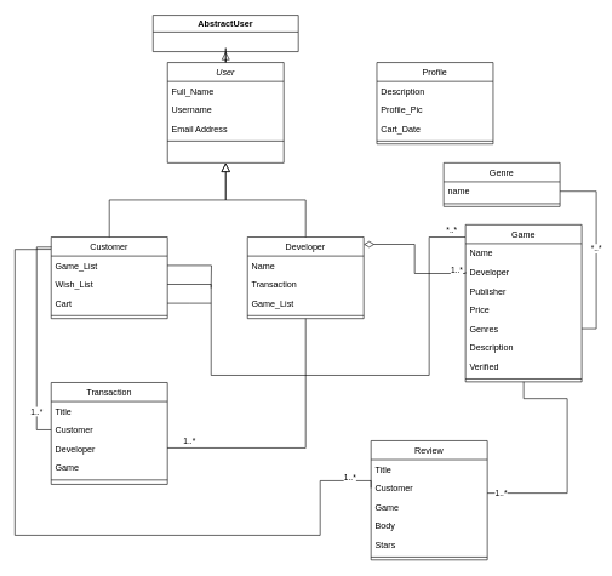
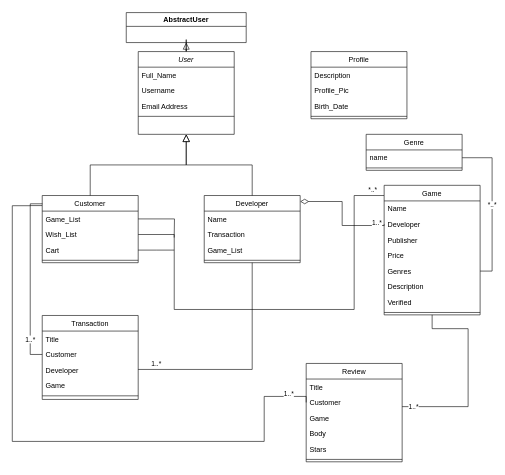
  <mxCell id="0" />
  <mxCell id="1" parent="0" />
  <mxCell id="2" style="edgeStyle=orthogonalEdgeStyle;rounded=0;orthogonalLoop=1;jettySize=auto;html=1;entryX=0.5;entryY=1;entryDx=0;entryDy=0;endArrow=block;endFill=0;startSize=6;endSize=9;" parent="1" source="3" target="27" edge="1"><mxGeometry relative="1" as="geometry" /></mxCell>
  <mxCell id="3" value="User" style="swimlane;fontStyle=2;align=center;verticalAlign=top;childLayout=stackLayout;horizontal=1;startSize=26;horizontalStack=0;resizeParent=1;resizeLast=0;collapsible=1;marginBottom=0;rounded=0;shadow=0;strokeWidth=1;" parent="1" vertex="1"><mxGeometry x="230" y="85" width="160" height="138" as="geometry"><mxRectangle x="230" y="140" width="160" height="26" as="alternateBounds" /></mxGeometry></mxCell>
  <mxCell id="4" value="Full_Name" style="text;align=left;verticalAlign=top;spacingLeft=4;spacingRight=4;overflow=hidden;rotatable=0;points=[[0,0.5],[1,0.5]];portConstraint=eastwest;" parent="3" vertex="1"><mxGeometry y="26" width="160" height="26" as="geometry" /></mxCell>
  <mxCell id="5" value="Username" style="text;align=left;verticalAlign=top;spacingLeft=4;spacingRight=4;overflow=hidden;rotatable=0;points=[[0,0.5],[1,0.5]];portConstraint=eastwest;rounded=0;shadow=0;html=0;" parent="3" vertex="1"><mxGeometry y="52" width="160" height="26" as="geometry" /></mxCell>
  <mxCell id="6" value="Email Address" style="text;align=left;verticalAlign=top;spacingLeft=4;spacingRight=4;overflow=hidden;rotatable=0;points=[[0,0.5],[1,0.5]];portConstraint=eastwest;rounded=0;shadow=0;html=0;" parent="3" vertex="1"><mxGeometry y="78" width="160" height="26" as="geometry" /></mxCell>
  <mxCell id="7" value="" style="line;html=1;strokeWidth=1;align=left;verticalAlign=middle;spacingTop=-1;spacingLeft=3;spacingRight=3;rotatable=0;labelPosition=right;points=[];portConstraint=eastwest;" parent="3" vertex="1"><mxGeometry y="104" width="160" height="8" as="geometry" /></mxCell>
  <mxCell id="8" value="Customer" style="swimlane;fontStyle=0;align=center;verticalAlign=top;childLayout=stackLayout;horizontal=1;startSize=26;horizontalStack=0;resizeParent=1;resizeLast=0;collapsible=1;marginBottom=0;rounded=0;shadow=0;strokeWidth=1;" parent="1" vertex="1"><mxGeometry x="69.91" y="325" width="160" height="112" as="geometry"><mxRectangle x="130" y="380" width="160" height="26" as="alternateBounds" /></mxGeometry></mxCell>
  <mxCell id="9" value="Game_List" style="text;align=left;verticalAlign=top;spacingLeft=4;spacingRight=4;overflow=hidden;rotatable=0;points=[[0,0.5],[1,0.5]];portConstraint=eastwest;" parent="8" vertex="1"><mxGeometry y="26" width="160" height="26" as="geometry" /></mxCell>
  <mxCell id="10" value="Wish_List" style="text;align=left;verticalAlign=top;spacingLeft=4;spacingRight=4;overflow=hidden;rotatable=0;points=[[0,0.5],[1,0.5]];portConstraint=eastwest;rounded=0;shadow=0;html=0;" parent="8" vertex="1"><mxGeometry y="52" width="160" height="26" as="geometry" /></mxCell>
  <mxCell id="11" value="Cart" style="text;align=left;verticalAlign=top;spacingLeft=4;spacingRight=4;overflow=hidden;rotatable=0;points=[[0,0.5],[1,0.5]];portConstraint=eastwest;rounded=0;shadow=0;html=0;" parent="8" vertex="1"><mxGeometry y="78" width="160" height="26" as="geometry" /></mxCell>
  <mxCell id="12" value="" style="line;html=1;strokeWidth=1;align=left;verticalAlign=middle;spacingTop=-1;spacingLeft=3;spacingRight=3;rotatable=0;labelPosition=right;points=[];portConstraint=eastwest;" parent="8" vertex="1"><mxGeometry y="104" width="160" height="8" as="geometry" /></mxCell>
  <mxCell id="13" value="" style="endArrow=block;endSize=10;endFill=0;shadow=0;strokeWidth=1;rounded=0;edgeStyle=elbowEdgeStyle;elbow=vertical;" parent="1" source="8" target="3" edge="1"><mxGeometry width="160" relative="1" as="geometry"><mxPoint x="210" y="168" as="sourcePoint" /><mxPoint x="210" y="168" as="targetPoint" /></mxGeometry></mxCell>
  <mxCell id="14" style="edgeStyle=orthogonalEdgeStyle;rounded=0;orthogonalLoop=1;jettySize=auto;html=1;endArrow=none;endFill=0;startSize=6;endSize=9;" parent="1" source="16" target="53" edge="1"><mxGeometry relative="1" as="geometry"><Array as="points"><mxPoint x="420" y="615" /></Array></mxGeometry></mxCell>
  <mxCell id="15" value="1..* " style="edgeLabel;html=1;align=center;verticalAlign=middle;resizable=0;points=[];" parent="14" vertex="1" connectable="0"><mxGeometry x="0.864" y="1" relative="1" as="geometry"><mxPoint x="4" y="-11" as="offset" /></mxGeometry></mxCell>
  <mxCell id="16" value="Developer" style="swimlane;fontStyle=0;align=center;verticalAlign=top;childLayout=stackLayout;horizontal=1;startSize=26;horizontalStack=0;resizeParent=1;resizeLast=0;collapsible=1;marginBottom=0;rounded=0;shadow=0;strokeWidth=1;" parent="1" vertex="1"><mxGeometry x="340" y="325" width="160" height="112" as="geometry"><mxRectangle x="340" y="380" width="170" height="26" as="alternateBounds" /></mxGeometry></mxCell>
  <mxCell id="17" value="Name" style="text;align=left;verticalAlign=top;spacingLeft=4;spacingRight=4;overflow=hidden;rotatable=0;points=[[0,0.5],[1,0.5]];portConstraint=eastwest;" parent="16" vertex="1"><mxGeometry y="26" width="160" height="26" as="geometry" /></mxCell>
  <mxCell id="18" value="Transaction" style="text;align=left;verticalAlign=top;spacingLeft=4;spacingRight=4;overflow=hidden;rotatable=0;points=[[0,0.5],[1,0.5]];portConstraint=eastwest;rounded=0;shadow=0;html=0;" parent="16" vertex="1"><mxGeometry y="52" width="160" height="26" as="geometry" /></mxCell>
  <mxCell id="19" value="Game_List" style="text;align=left;verticalAlign=top;spacingLeft=4;spacingRight=4;overflow=hidden;rotatable=0;points=[[0,0.5],[1,0.5]];portConstraint=eastwest;" parent="16" vertex="1"><mxGeometry y="78" width="160" height="26" as="geometry" /></mxCell>
  <mxCell id="20" value="" style="line;html=1;strokeWidth=1;align=left;verticalAlign=middle;spacingTop=-1;spacingLeft=3;spacingRight=3;rotatable=0;labelPosition=right;points=[];portConstraint=eastwest;" parent="16" vertex="1"><mxGeometry y="104" width="160" height="8" as="geometry" /></mxCell>
  <mxCell id="21" value="" style="endArrow=block;endSize=10;endFill=0;shadow=0;strokeWidth=1;rounded=0;edgeStyle=elbowEdgeStyle;elbow=vertical;" parent="1" source="16" target="3" edge="1"><mxGeometry width="160" relative="1" as="geometry"><mxPoint x="220" y="338" as="sourcePoint" /><mxPoint x="320" y="236" as="targetPoint" /></mxGeometry></mxCell>
  <mxCell id="22" value="Profile" style="swimlane;fontStyle=0;align=center;verticalAlign=top;childLayout=stackLayout;horizontal=1;startSize=26;horizontalStack=0;resizeParent=1;resizeLast=0;collapsible=1;marginBottom=0;rounded=0;shadow=0;strokeWidth=1;" parent="1" vertex="1"><mxGeometry x="518" y="85" width="160" height="112" as="geometry"><mxRectangle x="550" y="140" width="160" height="26" as="alternateBounds" /></mxGeometry></mxCell>
  <mxCell id="23" value="Description" style="text;align=left;verticalAlign=top;spacingLeft=4;spacingRight=4;overflow=hidden;rotatable=0;points=[[0,0.5],[1,0.5]];portConstraint=eastwest;" parent="22" vertex="1"><mxGeometry y="26" width="160" height="26" as="geometry" /></mxCell>
  <mxCell id="24" value="Profile_Pic" style="text;align=left;verticalAlign=top;spacingLeft=4;spacingRight=4;overflow=hidden;rotatable=0;points=[[0,0.5],[1,0.5]];portConstraint=eastwest;rounded=0;shadow=0;html=0;" parent="22" vertex="1"><mxGeometry y="52" width="160" height="26" as="geometry" /></mxCell>
- <mxCell id="25" value="Cart_Date" style="text;align=left;verticalAlign=top;spacingLeft=4;spacingRight=4;overflow=hidden;rotatable=0;points=[[0,0.5],[1,0.5]];portConstraint=eastwest;rounded=0;shadow=0;html=0;" parent="22" vertex="1"><mxGeometry y="78" width="160" height="26" as="geometry" /></mxCell>
+ <mxCell id="25" value="Birth_Date" style="text;align=left;verticalAlign=top;spacingLeft=4;spacingRight=4;overflow=hidden;rotatable=0;points=[[0,0.5],[1,0.5]];portConstraint=eastwest;rounded=0;shadow=0;html=0;" parent="22" vertex="1"><mxGeometry y="78" width="160" height="26" as="geometry" /></mxCell>
  <mxCell id="26" value="" style="line;html=1;strokeWidth=1;align=left;verticalAlign=middle;spacingTop=-1;spacingLeft=3;spacingRight=3;rotatable=0;labelPosition=right;points=[];portConstraint=eastwest;" parent="22" vertex="1"><mxGeometry y="104" width="160" height="8" as="geometry" /></mxCell>
  <mxCell id="27" value="AbstractUser" style="swimlane;" parent="1" vertex="1"><mxGeometry x="210" y="20" width="200" height="50" as="geometry" /></mxCell>
  <mxCell id="28" style="edgeStyle=orthogonalEdgeStyle;rounded=0;orthogonalLoop=1;jettySize=auto;html=1;startArrow=none;startFill=0;endArrow=diamondThin;endFill=0;startSize=6;endSize=12;exitX=0;exitY=0.5;exitDx=0;exitDy=0;" parent="1" source="34" edge="1"><mxGeometry relative="1" as="geometry"><mxPoint x="500" y="335" as="targetPoint" /><Array as="points"><mxPoint x="640" y="375" /><mxPoint x="570" y="375" /><mxPoint x="570" y="335" /></Array></mxGeometry></mxCell>
  <mxCell id="29" value="1..*" style="edgeLabel;html=1;align=center;verticalAlign=middle;resizable=0;points=[];" parent="28" vertex="1" connectable="0"><mxGeometry x="-0.834" y="2" relative="1" as="geometry"><mxPoint y="-7" as="offset" /></mxGeometry></mxCell>
  <mxCell id="30" style="edgeStyle=orthogonalEdgeStyle;rounded=0;orthogonalLoop=1;jettySize=auto;html=1;entryX=1;entryY=0.5;entryDx=0;entryDy=0;startArrow=none;startFill=0;endArrow=none;endFill=0;startSize=6;endSize=9;" parent="1" source="32" target="10" edge="1"><mxGeometry relative="1" as="geometry"><Array as="points"><mxPoint x="590" y="325" /><mxPoint x="590" y="515" /><mxPoint x="290" y="515" /><mxPoint x="290" y="390" /></Array></mxGeometry></mxCell>
  <mxCell id="31" value="&lt;div&gt;*..*&lt;/div&gt;" style="edgeLabel;html=1;align=center;verticalAlign=middle;resizable=0;points=[];" parent="30" vertex="1" connectable="0"><mxGeometry x="0.845" y="-1" relative="1" as="geometry"><mxPoint x="334" y="-74" as="offset" /></mxGeometry></mxCell>
  <mxCell id="32" value="Game" style="swimlane;fontStyle=0;align=center;verticalAlign=top;childLayout=stackLayout;horizontal=1;startSize=26;horizontalStack=0;resizeParent=1;resizeLast=0;collapsible=1;marginBottom=0;rounded=0;shadow=0;strokeWidth=1;" parent="1" vertex="1"><mxGeometry x="640" y="308" width="160" height="216" as="geometry"><mxRectangle x="130" y="380" width="160" height="26" as="alternateBounds" /></mxGeometry></mxCell>
  <mxCell id="33" value="Name" style="text;align=left;verticalAlign=top;spacingLeft=4;spacingRight=4;overflow=hidden;rotatable=0;points=[[0,0.5],[1,0.5]];portConstraint=eastwest;rounded=0;shadow=0;html=0;" parent="32" vertex="1"><mxGeometry y="26" width="160" height="26" as="geometry" /></mxCell>
  <mxCell id="34" value="Developer" style="text;align=left;verticalAlign=top;spacingLeft=4;spacingRight=4;overflow=hidden;rotatable=0;points=[[0,0.5],[1,0.5]];portConstraint=eastwest;" parent="32" vertex="1"><mxGeometry y="52" width="160" height="26" as="geometry" /></mxCell>
  <mxCell id="35" value="Publisher" style="text;align=left;verticalAlign=top;spacingLeft=4;spacingRight=4;overflow=hidden;rotatable=0;points=[[0,0.5],[1,0.5]];portConstraint=eastwest;" parent="32" vertex="1"><mxGeometry y="78" width="160" height="26" as="geometry" /></mxCell>
  <mxCell id="36" value="Price" style="text;align=left;verticalAlign=top;spacingLeft=4;spacingRight=4;overflow=hidden;rotatable=0;points=[[0,0.5],[1,0.5]];portConstraint=eastwest;rounded=0;shadow=0;html=0;" parent="32" vertex="1"><mxGeometry y="104" width="160" height="26" as="geometry" /></mxCell>
  <mxCell id="37" value="Genres" style="text;align=left;verticalAlign=top;spacingLeft=4;spacingRight=4;overflow=hidden;rotatable=0;points=[[0,0.5],[1,0.5]];portConstraint=eastwest;rounded=0;shadow=0;html=0;" vertex="1" parent="32"><mxGeometry y="130" width="160" height="26" as="geometry" /></mxCell>
  <mxCell id="38" value="Description" style="text;align=left;verticalAlign=top;spacingLeft=4;spacingRight=4;overflow=hidden;rotatable=0;points=[[0,0.5],[1,0.5]];portConstraint=eastwest;rounded=0;shadow=0;html=0;" parent="32" vertex="1"><mxGeometry y="156" width="160" height="26" as="geometry" /></mxCell>
  <mxCell id="39" value="Verified" style="text;align=left;verticalAlign=top;spacingLeft=4;spacingRight=4;overflow=hidden;rotatable=0;points=[[0,0.5],[1,0.5]];portConstraint=eastwest;rounded=0;shadow=0;html=0;" parent="32" vertex="1"><mxGeometry y="182" width="160" height="26" as="geometry" /></mxCell>
  <mxCell id="40" value="" style="line;html=1;strokeWidth=1;align=left;verticalAlign=middle;spacingTop=-1;spacingLeft=3;spacingRight=3;rotatable=0;labelPosition=right;points=[];portConstraint=eastwest;" parent="32" vertex="1"><mxGeometry y="208" width="160" height="8" as="geometry" /></mxCell>
  <mxCell id="41" style="edgeStyle=orthogonalEdgeStyle;rounded=0;orthogonalLoop=1;jettySize=auto;html=1;entryX=0.5;entryY=1;entryDx=0;entryDy=0;endArrow=none;endFill=0;startSize=6;endSize=9;" parent="1" source="43" target="32" edge="1"><mxGeometry relative="1" as="geometry"><Array as="points"><mxPoint x="780" y="677" /><mxPoint x="780" y="547" /><mxPoint x="720" y="547" /></Array></mxGeometry></mxCell>
  <mxCell id="42" value="1..*" style="edgeLabel;html=1;align=center;verticalAlign=middle;resizable=0;points=[];" parent="41" vertex="1" connectable="0"><mxGeometry x="-0.886" y="1" relative="1" as="geometry"><mxPoint as="offset" /></mxGeometry></mxCell>
  <mxCell id="43" value="Review" style="swimlane;fontStyle=0;align=center;verticalAlign=top;childLayout=stackLayout;horizontal=1;startSize=26;horizontalStack=0;resizeParent=1;resizeLast=0;collapsible=1;marginBottom=0;rounded=0;shadow=0;strokeWidth=1;" parent="1" vertex="1"><mxGeometry x="510" y="605" width="160" height="164" as="geometry"><mxRectangle x="130" y="380" width="160" height="26" as="alternateBounds" /></mxGeometry></mxCell>
  <mxCell id="44" value="Title" style="text;align=left;verticalAlign=top;spacingLeft=4;spacingRight=4;overflow=hidden;rotatable=0;points=[[0,0.5],[1,0.5]];portConstraint=eastwest;rounded=0;shadow=0;html=0;" parent="43" vertex="1"><mxGeometry y="26" width="160" height="26" as="geometry" /></mxCell>
  <mxCell id="45" value="Customer" style="text;align=left;verticalAlign=top;spacingLeft=4;spacingRight=4;overflow=hidden;rotatable=0;points=[[0,0.5],[1,0.5]];portConstraint=eastwest;" parent="43" vertex="1"><mxGeometry y="52" width="160" height="26" as="geometry" /></mxCell>
  <mxCell id="46" value="Game" style="text;align=left;verticalAlign=top;spacingLeft=4;spacingRight=4;overflow=hidden;rotatable=0;points=[[0,0.5],[1,0.5]];portConstraint=eastwest;rounded=0;shadow=0;html=0;" parent="43" vertex="1"><mxGeometry y="78" width="160" height="26" as="geometry" /></mxCell>
  <mxCell id="47" value="Body" style="text;align=left;verticalAlign=top;spacingLeft=4;spacingRight=4;overflow=hidden;rotatable=0;points=[[0,0.5],[1,0.5]];portConstraint=eastwest;rounded=0;shadow=0;html=0;" parent="43" vertex="1"><mxGeometry y="104" width="160" height="26" as="geometry" /></mxCell>
  <mxCell id="48" value="Stars" style="text;align=left;verticalAlign=top;spacingLeft=4;spacingRight=4;overflow=hidden;rotatable=0;points=[[0,0.5],[1,0.5]];portConstraint=eastwest;rounded=0;shadow=0;html=0;" parent="43" vertex="1"><mxGeometry y="130" width="160" height="26" as="geometry" /></mxCell>
  <mxCell id="49" value="" style="line;html=1;strokeWidth=1;align=left;verticalAlign=middle;spacingTop=-1;spacingLeft=3;spacingRight=3;rotatable=0;labelPosition=right;points=[];portConstraint=eastwest;" parent="43" vertex="1"><mxGeometry y="156" width="160" height="8" as="geometry" /></mxCell>
  <mxCell id="50" value="Transaction" style="swimlane;fontStyle=0;align=center;verticalAlign=top;childLayout=stackLayout;horizontal=1;startSize=26;horizontalStack=0;resizeParent=1;resizeLast=0;collapsible=1;marginBottom=0;rounded=0;shadow=0;strokeWidth=1;" parent="1" vertex="1"><mxGeometry x="69.91" y="525" width="160" height="140" as="geometry"><mxRectangle x="130" y="380" width="160" height="26" as="alternateBounds" /></mxGeometry></mxCell>
  <mxCell id="51" value="Title" style="text;align=left;verticalAlign=top;spacingLeft=4;spacingRight=4;overflow=hidden;rotatable=0;points=[[0,0.5],[1,0.5]];portConstraint=eastwest;rounded=0;shadow=0;html=0;" parent="50" vertex="1"><mxGeometry y="26" width="160" height="26" as="geometry" /></mxCell>
  <mxCell id="52" value="Customer" style="text;align=left;verticalAlign=top;spacingLeft=4;spacingRight=4;overflow=hidden;rotatable=0;points=[[0,0.5],[1,0.5]];portConstraint=eastwest;" parent="50" vertex="1"><mxGeometry y="52" width="160" height="26" as="geometry" /></mxCell>
  <mxCell id="53" value="Developer" style="text;align=left;verticalAlign=top;spacingLeft=4;spacingRight=4;overflow=hidden;rotatable=0;points=[[0,0.5],[1,0.5]];portConstraint=eastwest;" parent="50" vertex="1"><mxGeometry y="78" width="160" height="26" as="geometry" /></mxCell>
  <mxCell id="54" value="Game" style="text;align=left;verticalAlign=top;spacingLeft=4;spacingRight=4;overflow=hidden;rotatable=0;points=[[0,0.5],[1,0.5]];portConstraint=eastwest;rounded=0;shadow=0;html=0;" parent="50" vertex="1"><mxGeometry y="104" width="160" height="26" as="geometry" /></mxCell>
  <mxCell id="55" value="" style="line;html=1;strokeWidth=1;align=left;verticalAlign=middle;spacingTop=-1;spacingLeft=3;spacingRight=3;rotatable=0;labelPosition=right;points=[];portConstraint=eastwest;" parent="50" vertex="1"><mxGeometry y="130" width="160" height="8" as="geometry" /></mxCell>
  <mxCell id="56" value="1..*" style="edgeStyle=orthogonalEdgeStyle;rounded=0;orthogonalLoop=1;jettySize=auto;html=1;entryX=0.002;entryY=0.123;entryDx=0;entryDy=0;startArrow=none;startFill=0;endArrow=none;endFill=0;startSize=6;endSize=9;exitX=0;exitY=0.5;exitDx=0;exitDy=0;entryPerimeter=0;" parent="1" source="45" target="8" edge="1"><mxGeometry x="-0.923" y="-5" relative="1" as="geometry"><Array as="points"><mxPoint x="510" y="660" /><mxPoint x="440" y="660" /><mxPoint x="440" y="735" /><mxPoint x="20" y="735" /><mxPoint x="20" y="342" /><mxPoint x="50" y="342" /></Array><mxPoint as="offset" /></mxGeometry></mxCell>
  <mxCell id="57" style="edgeStyle=orthogonalEdgeStyle;rounded=0;orthogonalLoop=1;jettySize=auto;html=1;startArrow=none;startFill=0;endArrow=none;endFill=0;startSize=6;endSize=12;strokeWidth=1;" parent="1" source="9" edge="1"><mxGeometry relative="1" as="geometry"><mxPoint x="289.91" y="395" as="targetPoint" /></mxGeometry></mxCell>
  <mxCell id="58" style="edgeStyle=orthogonalEdgeStyle;rounded=0;orthogonalLoop=1;jettySize=auto;html=1;startArrow=none;startFill=0;endArrow=none;endFill=0;startSize=6;endSize=12;strokeWidth=1;" parent="1" source="11" edge="1"><mxGeometry relative="1" as="geometry"><mxPoint x="289.91" y="416" as="targetPoint" /></mxGeometry></mxCell>
  <mxCell id="59" value="1..*" style="edgeStyle=orthogonalEdgeStyle;rounded=0;orthogonalLoop=1;jettySize=auto;html=1;entryX=-0.001;entryY=0.15;entryDx=0;entryDy=0;entryPerimeter=0;startArrow=none;startFill=0;endArrow=none;endFill=0;startSize=6;endSize=12;strokeWidth=1;" parent="1" source="52" target="8" edge="1"><mxGeometry x="-0.688" relative="1" as="geometry"><Array as="points"><mxPoint x="49.91" y="590" /><mxPoint x="49.91" y="342" /></Array><mxPoint as="offset" /></mxGeometry></mxCell>
  <mxCell id="60" value="Genre" style="swimlane;fontStyle=0;align=center;verticalAlign=top;childLayout=stackLayout;horizontal=1;startSize=26;horizontalStack=0;resizeParent=1;resizeLast=0;collapsible=1;marginBottom=0;rounded=0;shadow=0;strokeWidth=1;" vertex="1" parent="1"><mxGeometry x="610" y="223" width="160" height="60" as="geometry"><mxRectangle x="550" y="140" width="160" height="26" as="alternateBounds" /></mxGeometry></mxCell>
  <mxCell id="61" value="name" style="text;align=left;verticalAlign=top;spacingLeft=4;spacingRight=4;overflow=hidden;rotatable=0;points=[[0,0.5],[1,0.5]];portConstraint=eastwest;" vertex="1" parent="60"><mxGeometry y="26" width="160" height="26" as="geometry" /></mxCell>
  <mxCell id="62" value="" style="line;html=1;strokeWidth=1;align=left;verticalAlign=middle;spacingTop=-1;spacingLeft=3;spacingRight=3;rotatable=0;labelPosition=right;points=[];portConstraint=eastwest;" vertex="1" parent="60"><mxGeometry y="52" width="160" height="8" as="geometry" /></mxCell>
  <mxCell id="63" value="*..*" style="edgeStyle=orthogonalEdgeStyle;rounded=0;orthogonalLoop=1;jettySize=auto;html=1;entryX=1;entryY=0.5;entryDx=0;entryDy=0;endArrow=none;endFill=0;" edge="1" parent="1" source="37" target="61"><mxGeometry relative="1" as="geometry"><Array as="points"><mxPoint x="820" y="451" /><mxPoint x="820" y="262" /></Array></mxGeometry></mxCell>
